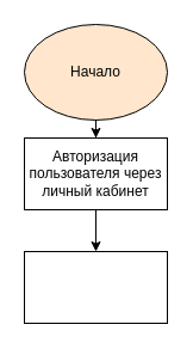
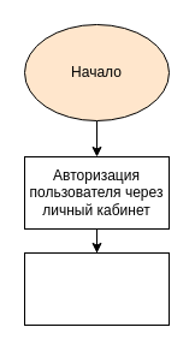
  <mxCell id="0" />
  <mxCell id="1" parent="0" />
  <mxCell id="2" value="" style="edgeStyle=orthogonalEdgeStyle;rounded=0;orthogonalLoop=1;jettySize=auto;html=1;" edge="1" parent="1" source="3" target="5"><mxGeometry relative="1" as="geometry" /></mxCell>
  <mxCell id="3" value="Начало" style="ellipse;whiteSpace=wrap;html=1;fillColor=#ffe6cc;" vertex="1" parent="1"><mxGeometry x="20" y="20" width="120" height="80" as="geometry" /></mxCell>
  <mxCell id="4" value="" style="edgeStyle=orthogonalEdgeStyle;rounded=0;orthogonalLoop=1;jettySize=auto;html=1;" edge="1" parent="1" source="5" target="6"><mxGeometry relative="1" as="geometry" /></mxCell>
- <mxCell id="5" value="Авторизация пользователя через личный кабинет" style="rounded=0;whiteSpace=wrap;html=1;" vertex="1" parent="1"><mxGeometry x="20" y="115" width="120" height="60" as="geometry" /></mxCell>
+ <mxCell id="5" value="Авторизация пользователя через личный кабинет" style="rounded=0;whiteSpace=wrap;html=1;" vertex="1" parent="1"><mxGeometry x="20" y="130" width="120" height="60" as="geometry" /></mxCell>
  <mxCell id="6" value="" style="rounded=0;whiteSpace=wrap;html=1;" vertex="1" parent="1"><mxGeometry x="20" y="210" width="120" height="60" as="geometry" /></mxCell>
